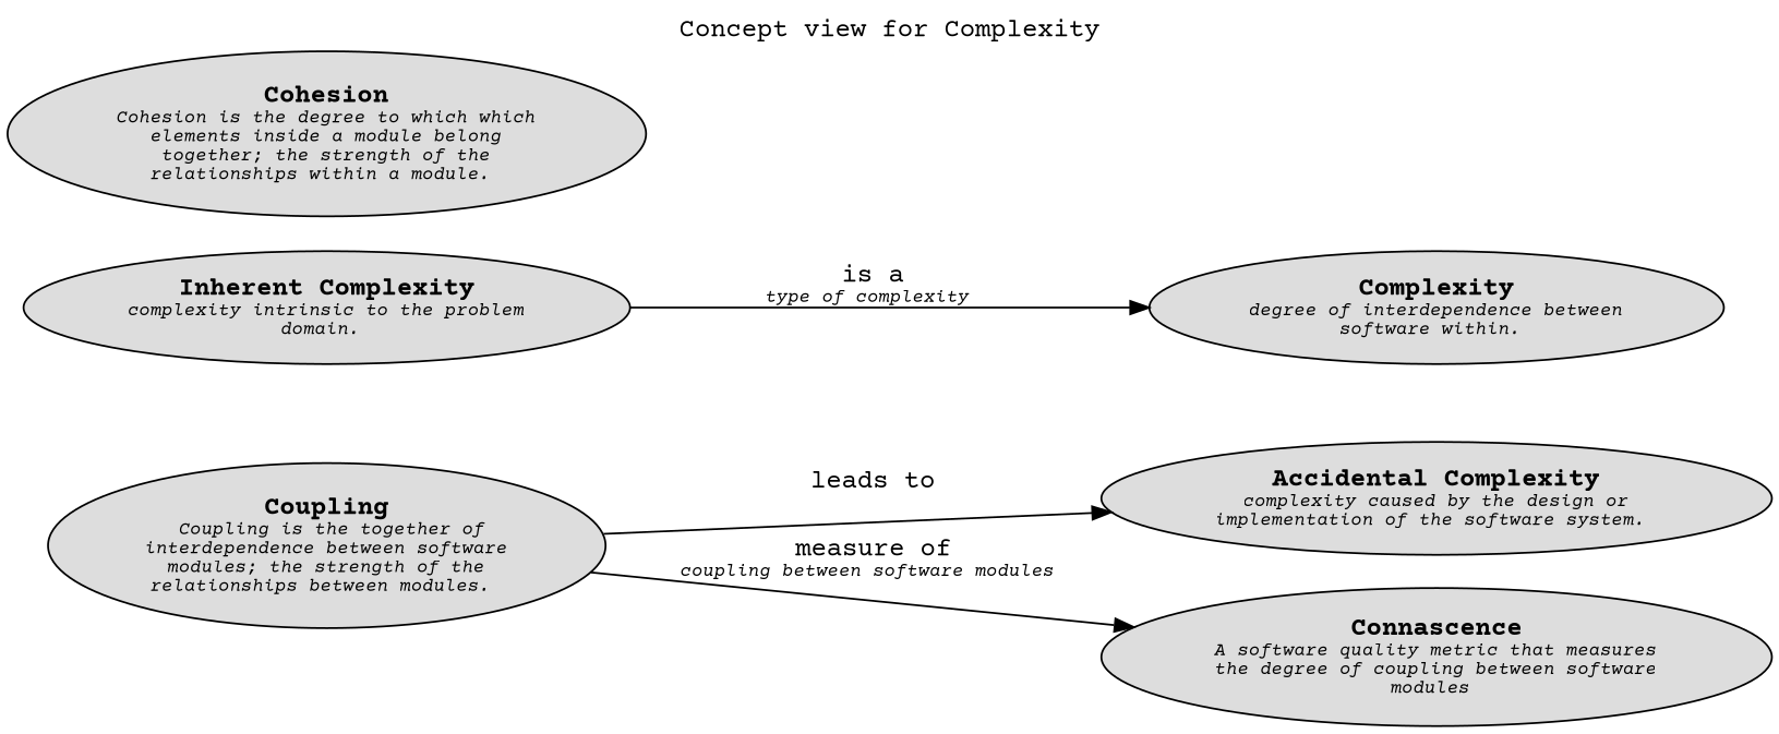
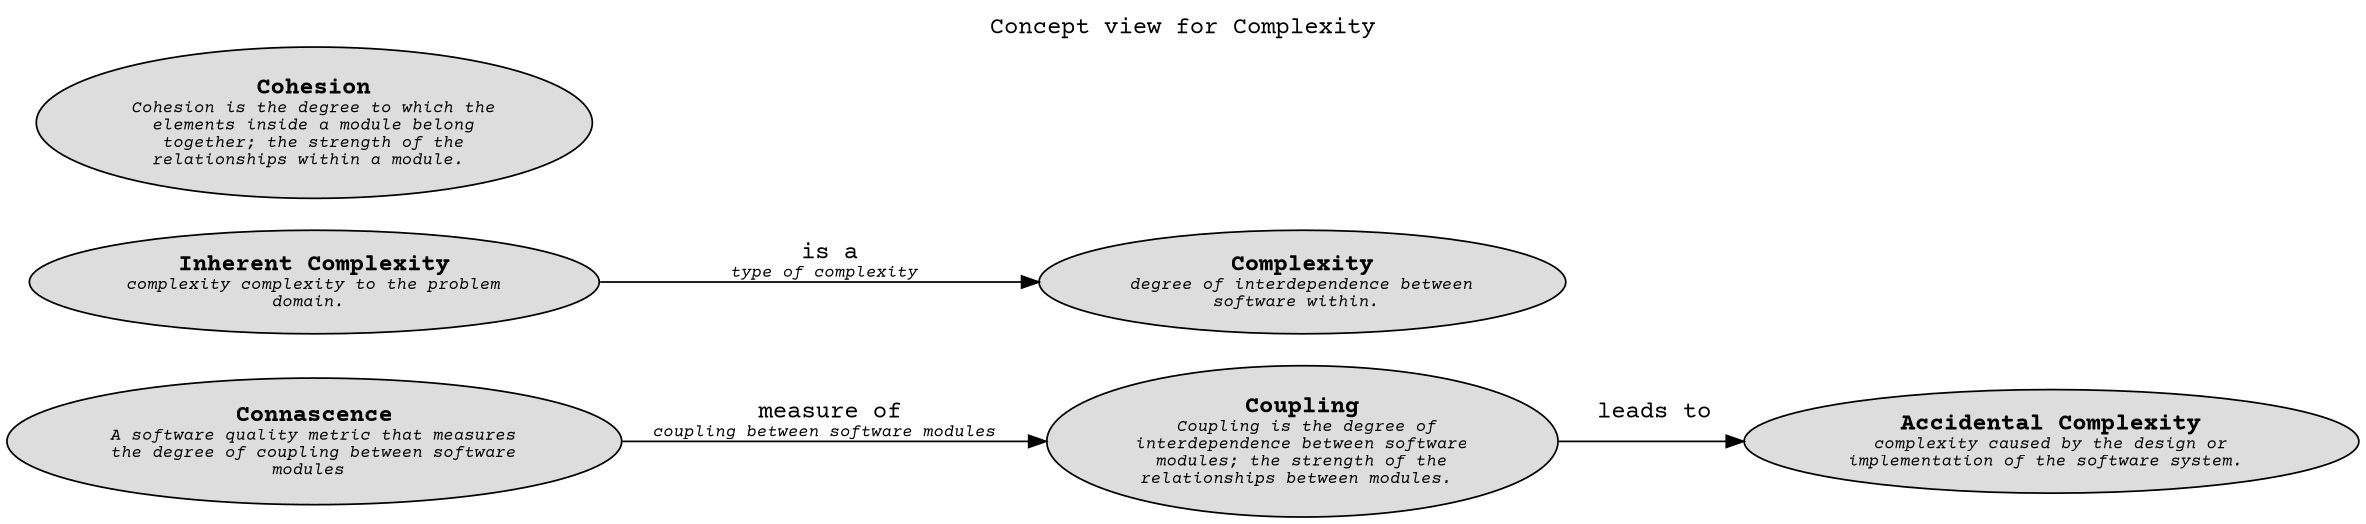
  digraph {
    fontname="Courier Prime"
    label="Concept view for Complexity"
    labelloc=t
    rankdir=LR
    node [fillcolor="#dddddd" fontname="Courier Prime" shape=ellipse style=filled]
    edge [fontname="Courier Prime"]
-   n1 [label=<<B> Coupling </B><BR/><FONT POINT-SIZE="10"><I> Coupling is the together of<BR/>interdependence between software<BR/>modules; the strength of the<BR/>relationships between modules. </I></FONT>>]
+   n1 [label=<<B> Coupling </B><BR/><FONT POINT-SIZE="10"><I> Coupling is the degree of<BR/>interdependence between software<BR/>modules; the strength of the<BR/>relationships between modules. </I></FONT>>]
    n2 [label=<<B>Accidental Complexity</B><BR/><FONT POINT-SIZE="10"><I>complexity caused by the design or<BR/>implementation of the software system. </I></FONT>>]
    n3 [label=<<B>Complexity</B><BR/><FONT POINT-SIZE="10"><I>degree of interdependence between<BR/>software within. </I></FONT>>]
    n4 [label=<<B>Connascence</B><BR/><FONT POINT-SIZE="10"><I>A software quality metric that measures<BR/>the degree of coupling between software<BR/>modules </I></FONT>>]
-   n5 [label=<<B>Cohesion</B><BR/><FONT POINT-SIZE="10"><I>Cohesion is the degree to which which<BR/>elements inside a module belong<BR/>together; the strength of the<BR/>relationships within a module. </I></FONT>>]
-   n6 [label=<<B>Inherent Complexity</B><BR/><FONT POINT-SIZE="10"><I>complexity intrinsic to the problem<BR/>domain. </I></FONT>>]
+   n5 [label=<<B>Cohesion</B><BR/><FONT POINT-SIZE="10"><I>Cohesion is the degree to which the<BR/>elements inside a module belong<BR/>together; the strength of the<BR/>relationships within a module. </I></FONT>>]
+   n6 [label=<<B>Inherent Complexity</B><BR/><FONT POINT-SIZE="10"><I>complexity complexity to the problem<BR/>domain. </I></FONT>>]
    n1 -> n2 [label=<leads to<BR/><FONT POINT-SIZE="10"><I> </I></FONT>>]
-   n1 -> n4 [label=<measure of<BR/><FONT POINT-SIZE="10"><I>coupling between software modules </I></FONT>>]
+   n4 -> n1 [label=<measure of<BR/><FONT POINT-SIZE="10"><I>coupling between software modules </I></FONT>>]
    n6 -> n3 [label=<is a<BR/><FONT POINT-SIZE="10"><I>type of complexity </I></FONT>>]
  }
